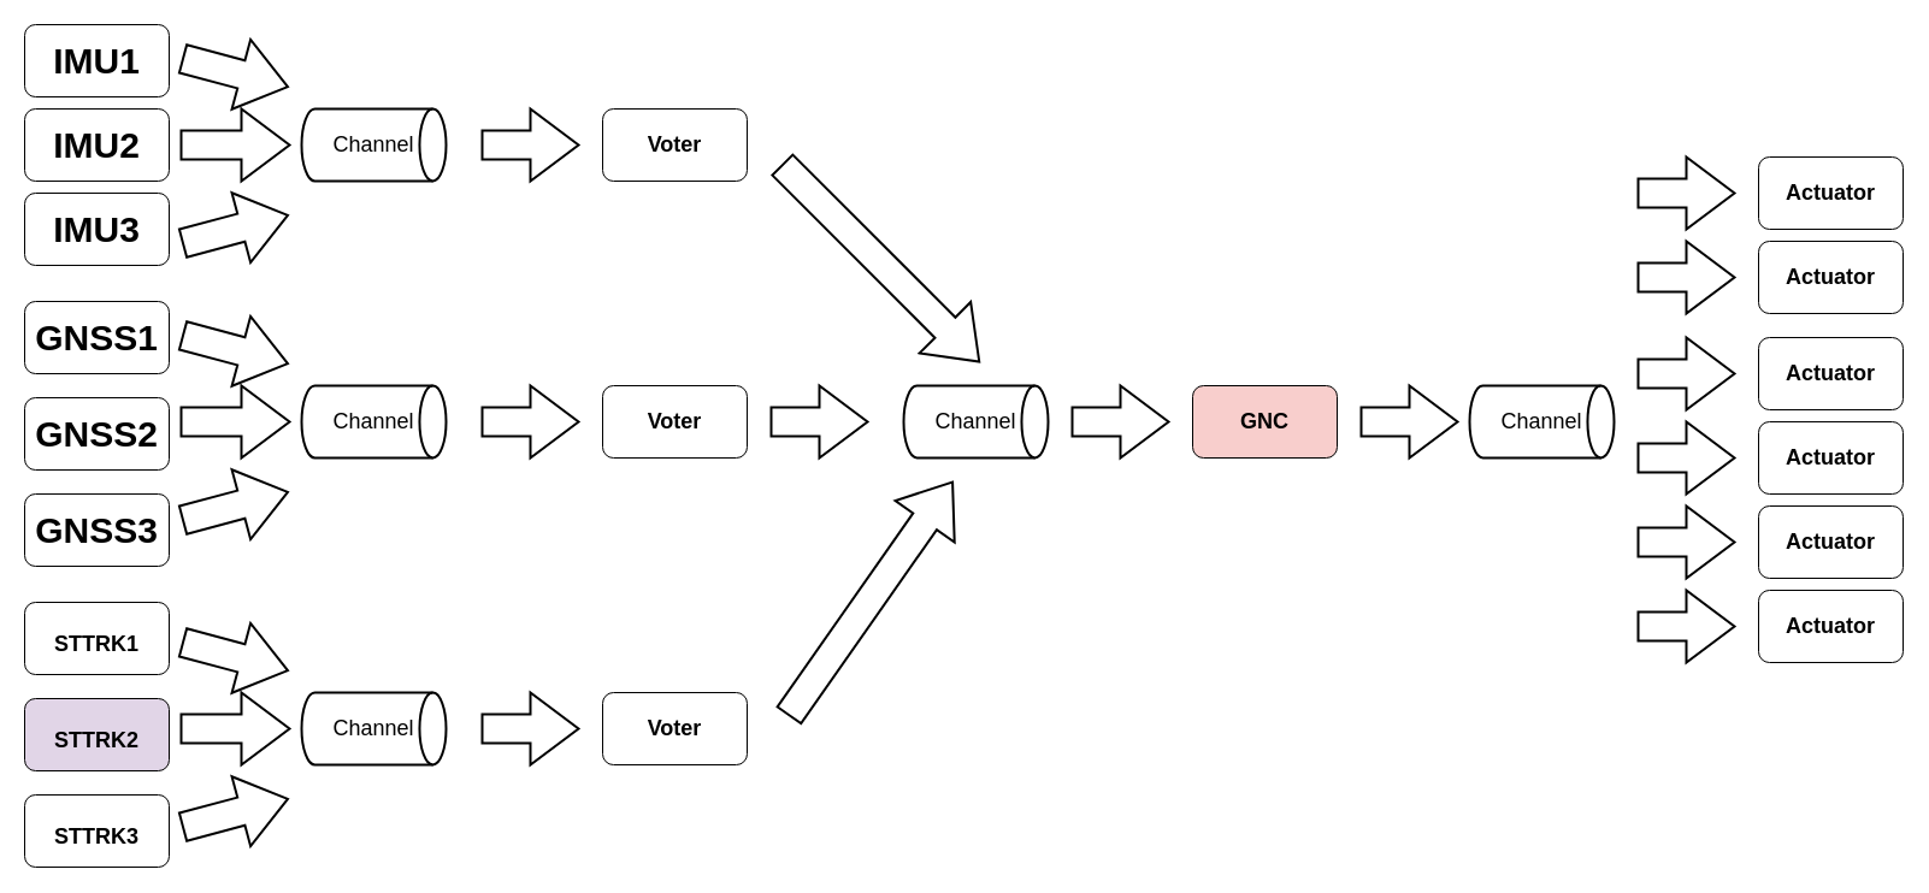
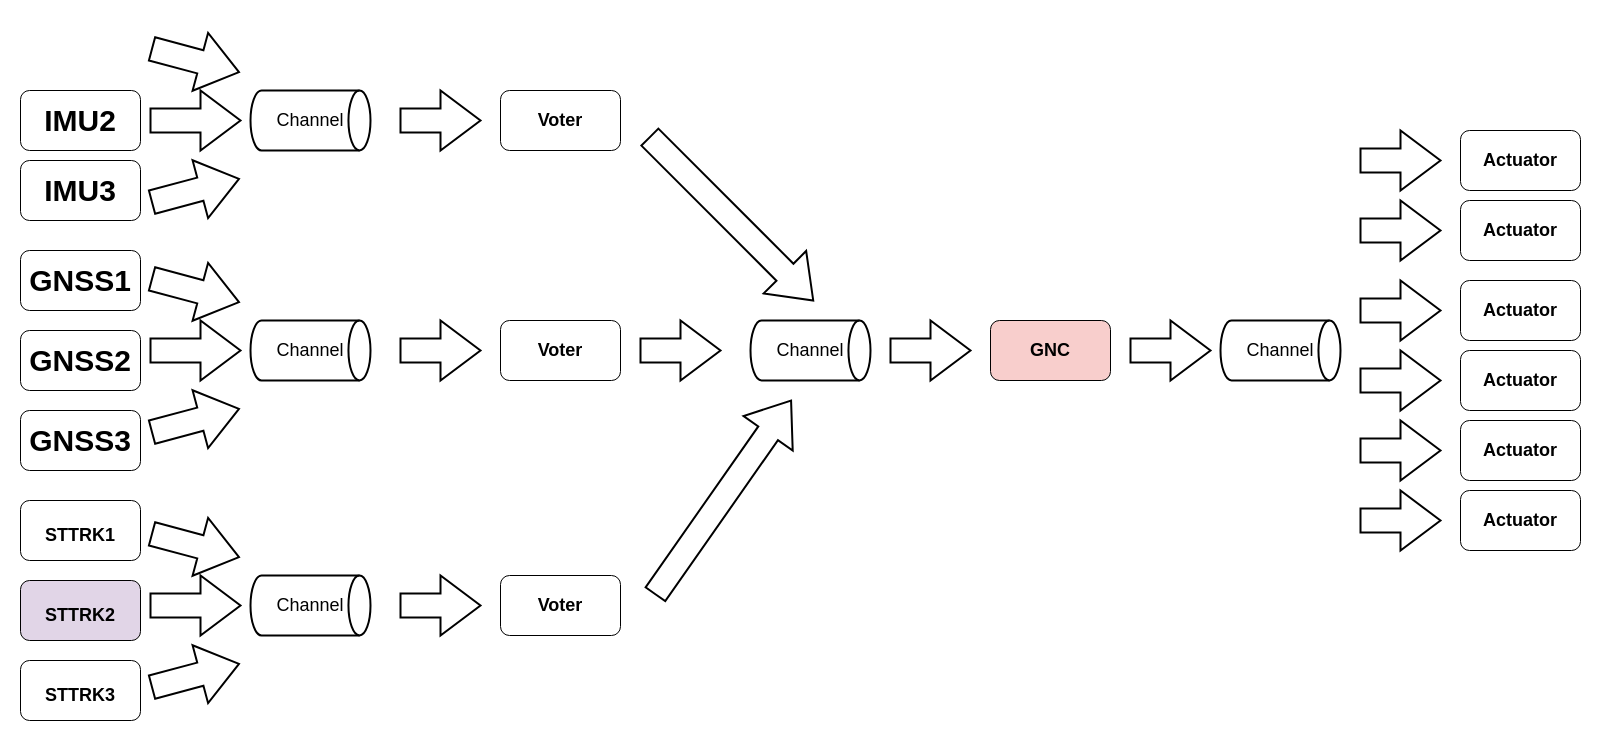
  <mxCell id="0" />
  <mxCell id="1" parent="0" />
  <mxCell id="2" value="&lt;b&gt;IMU3&lt;/b&gt;" style="rounded=1;whiteSpace=wrap;html=1;fontSize=30;" parent="1" vertex="1"><mxGeometry x="20" y="160" width="120" height="60" as="geometry" /></mxCell>
  <mxCell id="3" value="&lt;b&gt;GNSS3&lt;/b&gt;" style="rounded=1;whiteSpace=wrap;html=1;fontSize=30;" parent="1" vertex="1"><mxGeometry x="20" y="410" width="120" height="60" as="geometry" /></mxCell>
  <mxCell id="4" value="&lt;b style=&quot;font-size: 18px;&quot;&gt;STTRK1&lt;br&gt;&lt;/b&gt;" style="rounded=1;whiteSpace=wrap;html=1;fontSize=30;" parent="1" vertex="1"><mxGeometry x="20" y="500" width="120" height="60" as="geometry" /></mxCell>
  <mxCell id="5" value="&lt;b&gt;GNC&lt;/b&gt;" style="rounded=1;whiteSpace=wrap;html=1;fontSize=18;fillColor=#f8cecc;" parent="1" vertex="1"><mxGeometry x="990" y="320" width="120" height="60" as="geometry" /></mxCell>
  <mxCell id="6" value="&lt;b&gt;Actuator&lt;/b&gt;" style="rounded=1;whiteSpace=wrap;html=1;fontSize=18;" parent="1" vertex="1"><mxGeometry x="1460" y="200" width="120" height="60" as="geometry" /></mxCell>
  <mxCell id="7" value="&lt;b&gt;Actuator&lt;/b&gt;" style="rounded=1;whiteSpace=wrap;html=1;fontSize=18;" parent="1" vertex="1"><mxGeometry x="1460" y="280" width="120" height="60" as="geometry" /></mxCell>
  <mxCell id="8" value="&lt;b&gt;Actuator&lt;/b&gt;" style="rounded=1;whiteSpace=wrap;html=1;fontSize=18;" parent="1" vertex="1"><mxGeometry x="1460" y="130" width="120" height="60" as="geometry" /></mxCell>
  <mxCell id="9" value="&lt;b&gt;Actuator&lt;/b&gt;" style="rounded=1;whiteSpace=wrap;html=1;fontSize=18;" parent="1" vertex="1"><mxGeometry x="1460" y="350" width="120" height="60" as="geometry" /></mxCell>
  <mxCell id="10" value="&lt;b&gt;Actuator&lt;/b&gt;" style="rounded=1;whiteSpace=wrap;html=1;fontSize=18;" parent="1" vertex="1"><mxGeometry x="1460" y="420" width="120" height="60" as="geometry" /></mxCell>
  <mxCell id="11" value="&lt;b&gt;Actuator&lt;/b&gt;" style="rounded=1;whiteSpace=wrap;html=1;fontSize=18;" parent="1" vertex="1"><mxGeometry x="1460" y="490" width="120" height="60" as="geometry" /></mxCell>
  <mxCell id="12" value="Channel" style="strokeWidth=2;html=1;shape=mxgraph.flowchart.direct_data;whiteSpace=wrap;fontSize=18;align=center;" parent="1" vertex="1"><mxGeometry x="250" y="90" width="120" height="60" as="geometry" /></mxCell>
  <mxCell id="13" value="Channel" style="strokeWidth=2;html=1;shape=mxgraph.flowchart.direct_data;whiteSpace=wrap;fontSize=18;align=center;" parent="1" vertex="1"><mxGeometry x="1220" y="320" width="120" height="60" as="geometry" /></mxCell>
  <mxCell id="14" value="" style="verticalLabelPosition=top;verticalAlign=bottom;html=1;strokeWidth=2;shape=mxgraph.arrows2.arrow;dy=0.6;dx=40;notch=0;fontSize=18;rotation=0;labelPosition=center;align=center;" parent="1" vertex="1"><mxGeometry x="150" y="90" width="90" height="60" as="geometry" /></mxCell>
  <mxCell id="15" value="" style="verticalLabelPosition=middle;verticalAlign=middle;html=1;strokeWidth=2;shape=mxgraph.arrows2.arrow;dy=0.6;dx=40;notch=0;fontSize=18;rotation=-15;labelPosition=center;align=center;" parent="1" vertex="1"><mxGeometry x="150" y="160" width="90" height="60" as="geometry" /></mxCell>
  <mxCell id="16" value="" style="verticalLabelPosition=middle;verticalAlign=middle;html=1;strokeWidth=2;shape=mxgraph.arrows2.arrow;dy=0.6;dx=40;notch=0;fontSize=18;rotation=15;labelPosition=center;align=center;" parent="1" vertex="1"><mxGeometry x="150" y="30" width="90" height="60" as="geometry" /></mxCell>
  <mxCell id="17" value="" style="verticalLabelPosition=middle;verticalAlign=middle;html=1;strokeWidth=2;shape=mxgraph.arrows2.arrow;dy=0.6;dx=40;notch=0;fontSize=18;rotation=-55;labelPosition=center;align=center;" parent="1" vertex="1"><mxGeometry x="604.5" y="466.88" width="236.5" height="60" as="geometry" /></mxCell>
  <mxCell id="18" value="" style="verticalLabelPosition=middle;verticalAlign=middle;html=1;strokeWidth=2;shape=mxgraph.arrows2.arrow;dy=0.6;dx=40;notch=0;fontSize=18;rotation=0;labelPosition=center;align=center;" parent="1" vertex="1"><mxGeometry x="1130" y="320" width="80" height="60" as="geometry" /></mxCell>
  <mxCell id="19" value="" style="verticalLabelPosition=middle;verticalAlign=middle;html=1;strokeWidth=2;shape=mxgraph.arrows2.arrow;dy=0.6;dx=40;notch=0;fontSize=18;rotation=0;labelPosition=center;align=center;" parent="1" vertex="1"><mxGeometry x="1360" y="130" width="80" height="60" as="geometry" /></mxCell>
  <mxCell id="20" value="" style="verticalLabelPosition=middle;verticalAlign=middle;html=1;strokeWidth=2;shape=mxgraph.arrows2.arrow;dy=0.6;dx=40;notch=0;fontSize=18;rotation=0;labelPosition=center;align=center;" parent="1" vertex="1"><mxGeometry x="1360" y="200" width="80" height="60" as="geometry" /></mxCell>
  <mxCell id="21" value="" style="verticalLabelPosition=middle;verticalAlign=middle;html=1;strokeWidth=2;shape=mxgraph.arrows2.arrow;dy=0.6;dx=40;notch=0;fontSize=18;rotation=0;labelPosition=center;align=center;" parent="1" vertex="1"><mxGeometry x="1360" y="490" width="80" height="60" as="geometry" /></mxCell>
  <mxCell id="22" value="" style="verticalLabelPosition=middle;verticalAlign=middle;html=1;strokeWidth=2;shape=mxgraph.arrows2.arrow;dy=0.6;dx=40;notch=0;fontSize=18;rotation=0;labelPosition=center;align=center;" parent="1" vertex="1"><mxGeometry x="1360" y="420" width="80" height="60" as="geometry" /></mxCell>
  <mxCell id="23" value="" style="verticalLabelPosition=middle;verticalAlign=middle;html=1;strokeWidth=2;shape=mxgraph.arrows2.arrow;dy=0.6;dx=40;notch=0;fontSize=18;rotation=0;labelPosition=center;align=center;" parent="1" vertex="1"><mxGeometry x="1360" y="280" width="80" height="60" as="geometry" /></mxCell>
  <mxCell id="24" value="" style="verticalLabelPosition=middle;verticalAlign=middle;html=1;strokeWidth=2;shape=mxgraph.arrows2.arrow;dy=0.6;dx=40;notch=0;fontSize=18;rotation=0;labelPosition=center;align=center;" parent="1" vertex="1"><mxGeometry x="1360" y="350" width="80" height="60" as="geometry" /></mxCell>
- <mxCell id="25" value="&lt;b&gt;IMU1&lt;/b&gt;" style="rounded=1;whiteSpace=wrap;html=1;fontSize=30;" parent="1" vertex="1"><mxGeometry x="20" y="20" width="120" height="60" as="geometry" /></mxCell>
  <mxCell id="26" value="&lt;b&gt;IMU2&lt;/b&gt;" style="rounded=1;whiteSpace=wrap;html=1;fontSize=30;" parent="1" vertex="1"><mxGeometry x="20" y="90" width="120" height="60" as="geometry" /></mxCell>
  <mxCell id="27" value="&lt;b&gt;Voter&lt;/b&gt;" style="rounded=1;whiteSpace=wrap;html=1;fontSize=18;" parent="1" vertex="1"><mxGeometry x="500" y="320" width="120" height="60" as="geometry" /></mxCell>
  <mxCell id="28" value="&lt;b&gt;GNSS2&lt;/b&gt;" style="rounded=1;whiteSpace=wrap;html=1;fontSize=30;" parent="1" vertex="1"><mxGeometry x="20" y="330" width="120" height="60" as="geometry" /></mxCell>
  <mxCell id="29" value="&lt;b&gt;GNSS1&lt;/b&gt;" style="rounded=1;whiteSpace=wrap;html=1;fontSize=30;" parent="1" vertex="1"><mxGeometry x="20" y="250" width="120" height="60" as="geometry" /></mxCell>
  <mxCell id="30" value="&lt;b style=&quot;font-size: 18px;&quot;&gt;STTRK2&lt;br&gt;&lt;/b&gt;" style="rounded=1;whiteSpace=wrap;html=1;fontSize=30;fillColor=#e1d5e7;" parent="1" vertex="1"><mxGeometry x="20" y="580" width="120" height="60" as="geometry" /></mxCell>
  <mxCell id="31" value="&lt;b style=&quot;font-size: 18px;&quot;&gt;STTRK3&lt;br&gt;&lt;/b&gt;" style="rounded=1;whiteSpace=wrap;html=1;fontSize=30;" parent="1" vertex="1"><mxGeometry x="20" y="660" width="120" height="60" as="geometry" /></mxCell>
  <mxCell id="32" value="Channel" style="strokeWidth=2;html=1;shape=mxgraph.flowchart.direct_data;whiteSpace=wrap;fontSize=18;align=center;" parent="1" vertex="1"><mxGeometry x="250" y="320" width="120" height="60" as="geometry" /></mxCell>
  <mxCell id="33" value="" style="verticalLabelPosition=top;verticalAlign=bottom;html=1;strokeWidth=2;shape=mxgraph.arrows2.arrow;dy=0.6;dx=40;notch=0;fontSize=18;rotation=0;labelPosition=center;align=center;" parent="1" vertex="1"><mxGeometry x="150" y="320" width="90" height="60" as="geometry" /></mxCell>
  <mxCell id="34" value="" style="verticalLabelPosition=middle;verticalAlign=middle;html=1;strokeWidth=2;shape=mxgraph.arrows2.arrow;dy=0.6;dx=40;notch=0;fontSize=18;rotation=-15;labelPosition=center;align=center;" parent="1" vertex="1"><mxGeometry x="150" y="390" width="90" height="60" as="geometry" /></mxCell>
  <mxCell id="35" value="" style="verticalLabelPosition=middle;verticalAlign=middle;html=1;strokeWidth=2;shape=mxgraph.arrows2.arrow;dy=0.6;dx=40;notch=0;fontSize=18;rotation=15;labelPosition=center;align=center;" parent="1" vertex="1"><mxGeometry x="150" y="260" width="90" height="60" as="geometry" /></mxCell>
  <mxCell id="36" value="Channel" style="strokeWidth=2;html=1;shape=mxgraph.flowchart.direct_data;whiteSpace=wrap;fontSize=18;align=center;" parent="1" vertex="1"><mxGeometry x="250" y="575" width="120" height="60" as="geometry" /></mxCell>
  <mxCell id="37" value="" style="verticalLabelPosition=top;verticalAlign=bottom;html=1;strokeWidth=2;shape=mxgraph.arrows2.arrow;dy=0.6;dx=40;notch=0;fontSize=18;rotation=0;labelPosition=center;align=center;" parent="1" vertex="1"><mxGeometry x="150" y="575" width="90" height="60" as="geometry" /></mxCell>
  <mxCell id="38" value="" style="verticalLabelPosition=middle;verticalAlign=middle;html=1;strokeWidth=2;shape=mxgraph.arrows2.arrow;dy=0.6;dx=40;notch=0;fontSize=18;rotation=-15;labelPosition=center;align=center;" parent="1" vertex="1"><mxGeometry x="150" y="645" width="90" height="60" as="geometry" /></mxCell>
  <mxCell id="39" value="" style="verticalLabelPosition=middle;verticalAlign=middle;html=1;strokeWidth=2;shape=mxgraph.arrows2.arrow;dy=0.6;dx=40;notch=0;fontSize=18;rotation=15;labelPosition=center;align=center;" parent="1" vertex="1"><mxGeometry x="150" y="515" width="90" height="60" as="geometry" /></mxCell>
  <mxCell id="40" value="&lt;b&gt;Voter&lt;/b&gt;" style="rounded=1;whiteSpace=wrap;html=1;fontSize=18;" parent="1" vertex="1"><mxGeometry x="500" y="90" width="120" height="60" as="geometry" /></mxCell>
  <mxCell id="41" value="&lt;b&gt;Voter&lt;/b&gt;" style="rounded=1;whiteSpace=wrap;html=1;fontSize=18;" parent="1" vertex="1"><mxGeometry x="500" y="575" width="120" height="60" as="geometry" /></mxCell>
  <mxCell id="42" value="" style="verticalLabelPosition=middle;verticalAlign=middle;html=1;strokeWidth=2;shape=mxgraph.arrows2.arrow;dy=0.6;dx=40;notch=0;fontSize=18;rotation=0;labelPosition=center;align=center;" parent="1" vertex="1"><mxGeometry x="400" y="575" width="80" height="60" as="geometry" /></mxCell>
  <mxCell id="43" value="" style="verticalLabelPosition=middle;verticalAlign=middle;html=1;strokeWidth=2;shape=mxgraph.arrows2.arrow;dy=0.6;dx=40;notch=0;fontSize=18;rotation=0;labelPosition=center;align=center;" parent="1" vertex="1"><mxGeometry x="400" y="320" width="80" height="60" as="geometry" /></mxCell>
  <mxCell id="44" value="" style="verticalLabelPosition=middle;verticalAlign=middle;html=1;strokeWidth=2;shape=mxgraph.arrows2.arrow;dy=0.6;dx=40;notch=0;fontSize=18;rotation=0;labelPosition=center;align=center;" parent="1" vertex="1"><mxGeometry x="400" y="90" width="80" height="60" as="geometry" /></mxCell>
  <mxCell id="45" value="Channel" style="strokeWidth=2;html=1;shape=mxgraph.flowchart.direct_data;whiteSpace=wrap;fontSize=18;align=center;" parent="1" vertex="1"><mxGeometry x="750" y="320" width="120" height="60" as="geometry" /></mxCell>
  <mxCell id="46" value="" style="verticalLabelPosition=middle;verticalAlign=middle;html=1;strokeWidth=2;shape=mxgraph.arrows2.arrow;dy=0.6;dx=40;notch=0;fontSize=18;rotation=0;labelPosition=center;align=center;" parent="1" vertex="1"><mxGeometry x="640" y="320" width="80" height="60" as="geometry" /></mxCell>
  <mxCell id="47" value="" style="verticalLabelPosition=middle;verticalAlign=middle;html=1;strokeWidth=2;shape=mxgraph.arrows2.arrow;dy=0.6;dx=40;notch=0;fontSize=18;rotation=45;labelPosition=center;align=center;" parent="1" vertex="1"><mxGeometry x="615.56" y="188.31" width="231" height="60" as="geometry" /></mxCell>
  <mxCell id="48" value="" style="verticalLabelPosition=middle;verticalAlign=middle;html=1;strokeWidth=2;shape=mxgraph.arrows2.arrow;dy=0.6;dx=40;notch=0;fontSize=18;rotation=0;labelPosition=center;align=center;" vertex="1" parent="1"><mxGeometry x="890" y="320" width="80" height="60" as="geometry" /></mxCell>
